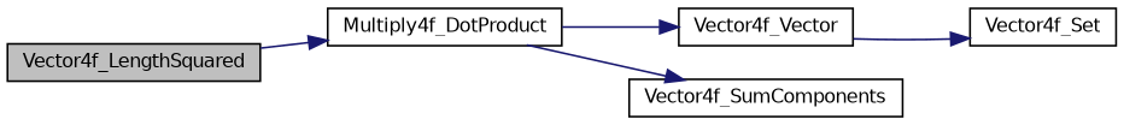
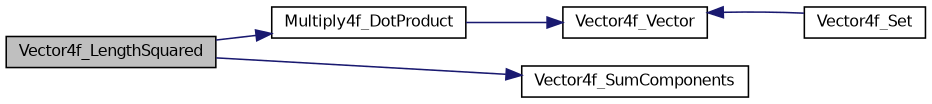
  digraph {
    rankdir=LR
    node [color=black fillcolor=white fontname=Helvetica fontsize=10 shape=record style=filled]
    edge [color=midnightblue fontname=Helvetica fontsize=10 labelfontname=Helvetica labelfontsize=10 style=solid]
    n1 [fillcolor=grey75 fontcolor=black height=0.2 label=Vector4f_LengthSquared width=0.4]
    n2 [height=0.2 label=Multiply4f_DotProduct width=0.4]
    n3 [height=0.2 label=Vector4f_Vector width=0.4]
    n4 [height=0.2 label=Vector4f_SumComponents width=0.4]
    n5 [height=0.2 label=Vector4f_Set width=0.4]
    n1 -> n2
    n2 -> n3
-   n2 -> n4
-   n3 -> n5
+   n1 -> n4
+   n5 -> n3
  }
